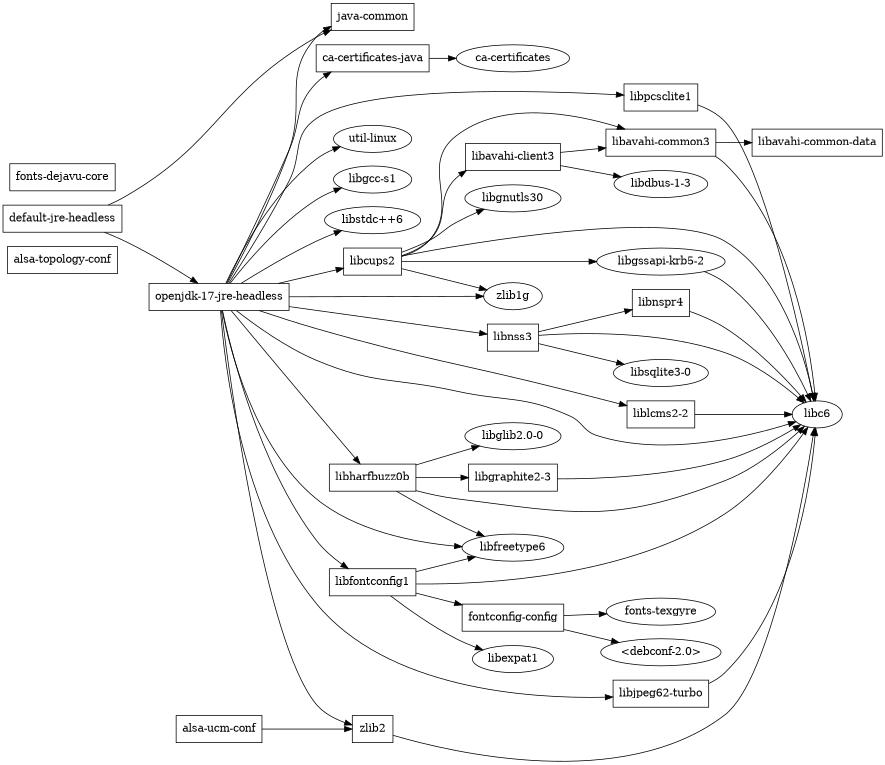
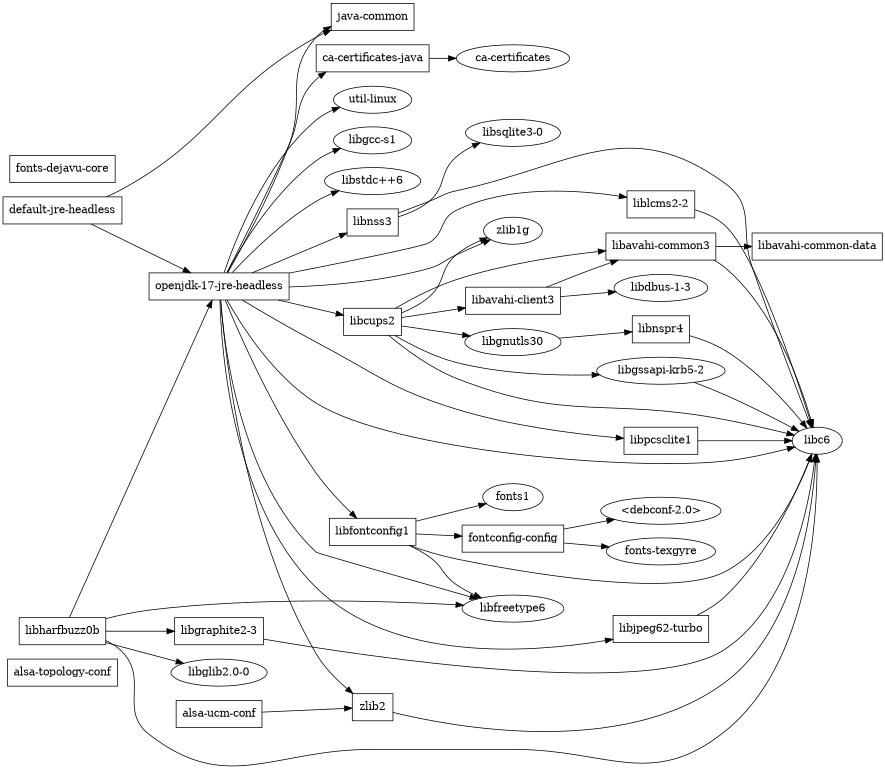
  digraph {
    rankdir=LR
    node [shape=record]
    "alsa-topology-conf"
    n2 [label=zlib2]
    "alsa-ucm-conf"
    libc6 [shape=""]
    "ca-certificates" [shape=""]
    "ca-certificates-java"
    "default-jre-headless"
    "openjdk-17-jre-headless"
    "java-common"
    libcups2
    zlib1g [shape=""]
    libfontconfig1
    libfreetype6 [shape=""]
    libharfbuzz0b
    "libjpeg62-turbo"
    "liblcms2-2"
    libnss3
    libpcsclite1
    "util-linux" [shape=""]
    "libgcc-s1" [shape=""]
    "libstdc++6" [shape=""]
    "libavahi-client3"
    "libavahi-common3"
    libgnutls30 [shape=""]
    "libgssapi-krb5-2" [shape=""]
    "fontconfig-config"
-   libexpat1 [shape=""]
+   libexpat1 [label=fonts1 shape=""]
    "libgraphite2-3"
    "libglib2.0-0" [shape=""]
    libnspr4
    "libsqlite3-0" [shape=""]
    "<debconf-2.0>" [shape=""]
    "fonts-texgyre" [shape=""]
    "fonts-dejavu-core"
    "libdbus-1-3" [shape=""]
    "libavahi-common-data"
    n2 -> libc6
    "alsa-ucm-conf" -> n2
    "ca-certificates-java" -> "ca-certificates"
    "default-jre-headless" -> "openjdk-17-jre-headless"
    "default-jre-headless" -> "java-common"
    "openjdk-17-jre-headless" -> n2
    "openjdk-17-jre-headless" -> libc6
    "openjdk-17-jre-headless" -> "ca-certificates-java"
    "openjdk-17-jre-headless" -> "java-common"
    "openjdk-17-jre-headless" -> libcups2
    "openjdk-17-jre-headless" -> zlib1g
    "openjdk-17-jre-headless" -> libfontconfig1
    "openjdk-17-jre-headless" -> libfreetype6
-   "openjdk-17-jre-headless" -> libharfbuzz0b
+   libharfbuzz0b -> "openjdk-17-jre-headless"
    "openjdk-17-jre-headless" -> "libjpeg62-turbo"
    "openjdk-17-jre-headless" -> "liblcms2-2"
    "openjdk-17-jre-headless" -> libnss3
    "openjdk-17-jre-headless" -> libpcsclite1
    "openjdk-17-jre-headless" -> "util-linux"
    "openjdk-17-jre-headless" -> "libgcc-s1"
    "openjdk-17-jre-headless" -> "libstdc++6"
    libcups2 -> libc6
    libcups2 -> zlib1g
    libcups2 -> "libavahi-client3"
    libcups2 -> "libavahi-common3"
    libcups2 -> libgnutls30
    libcups2 -> "libgssapi-krb5-2"
    libfontconfig1 -> libc6
    libfontconfig1 -> libfreetype6
    libfontconfig1 -> "fontconfig-config"
    libfontconfig1 -> libexpat1
    libharfbuzz0b -> libc6
    libharfbuzz0b -> libfreetype6
    libharfbuzz0b -> "libgraphite2-3"
    libharfbuzz0b -> "libglib2.0-0"
    "libjpeg62-turbo" -> libc6
    "liblcms2-2" -> libc6
    libnss3 -> libc6
-   libnss3 -> libnspr4
+   libgnutls30 -> libnspr4
    libnss3 -> "libsqlite3-0"
    libpcsclite1 -> libc6
    "libavahi-client3" -> "libavahi-common3"
    "libavahi-client3" -> "libdbus-1-3"
    "libavahi-common3" -> libc6
    "libavahi-common3" -> "libavahi-common-data"
    "libgssapi-krb5-2" -> libc6
    "fontconfig-config" -> "<debconf-2.0>"
    "fontconfig-config" -> "fonts-texgyre"
    "libgraphite2-3" -> libc6
    libnspr4 -> libc6
  }
